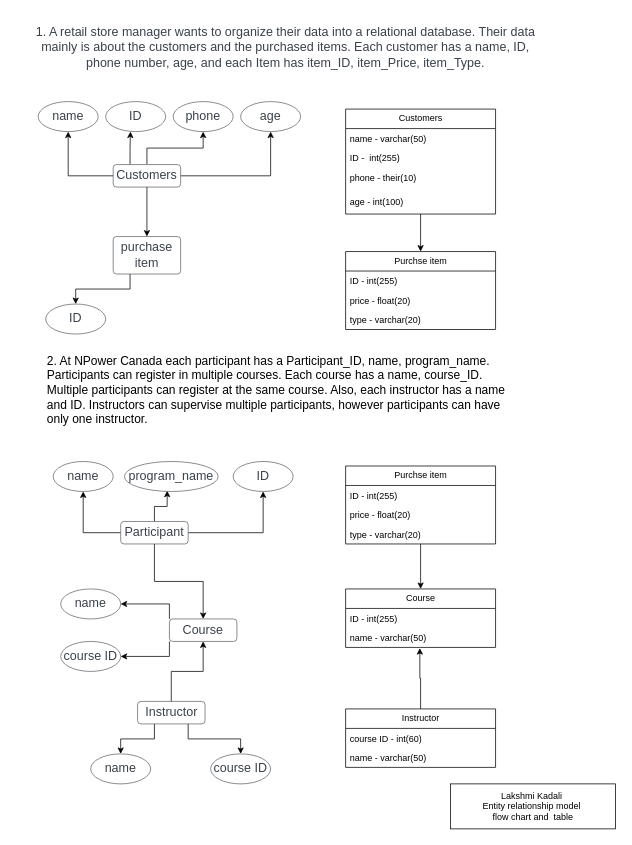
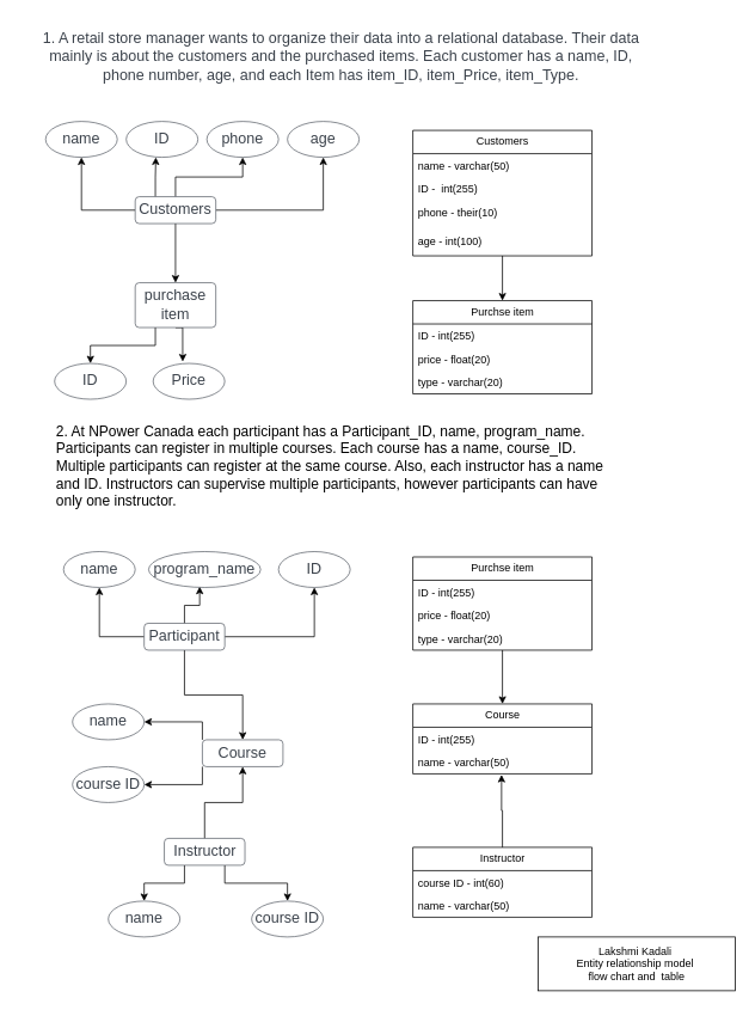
  <mxCell id="0" />
  <mxCell id="1" parent="0" />
  <mxCell id="2" style="edgeStyle=orthogonalEdgeStyle;rounded=0;orthogonalLoop=1;jettySize=auto;html=1;entryX=0.5;entryY=0;entryDx=0;entryDy=0;" edge="1" parent="1" source="3" target="9"><mxGeometry relative="1" as="geometry" /></mxCell>
  <mxCell id="3" value="Customers" style="swimlane;fontStyle=0;childLayout=stackLayout;horizontal=1;startSize=26;fillColor=none;horizontalStack=0;resizeParent=1;resizeParentMax=0;resizeLast=0;collapsible=1;marginBottom=0;html=1;" parent="1" vertex="1"><mxGeometry x="460" y="145" width="200" height="140" as="geometry"><mxRectangle x="470" y="140" width="60" height="30" as="alternateBounds" /></mxGeometry></mxCell>
  <mxCell id="4" value="name - varchar(50)" style="text;strokeColor=none;fillColor=none;align=left;verticalAlign=top;spacingLeft=4;spacingRight=4;overflow=hidden;rotatable=0;points=[[0,0.5],[1,0.5]];portConstraint=eastwest;whiteSpace=wrap;html=1;" parent="3" vertex="1"><mxGeometry y="26" width="200" height="26" as="geometry" /></mxCell>
  <mxCell id="5" value="ID -&amp;nbsp; int(255)" style="text;strokeColor=none;fillColor=none;align=left;verticalAlign=top;spacingLeft=4;spacingRight=4;overflow=hidden;rotatable=0;points=[[0,0.5],[1,0.5]];portConstraint=eastwest;whiteSpace=wrap;html=1;" parent="3" vertex="1"><mxGeometry y="52" width="200" height="26" as="geometry" /></mxCell>
  <mxCell id="6" value="phone - their(10)" style="text;strokeColor=none;fillColor=none;align=left;verticalAlign=top;spacingLeft=4;spacingRight=4;overflow=hidden;rotatable=0;points=[[0,0.5],[1,0.5]];portConstraint=eastwest;whiteSpace=wrap;html=1;" parent="3" vertex="1"><mxGeometry y="78" width="200" height="32" as="geometry" /></mxCell>
  <mxCell id="7" value="age - int(100)" style="text;strokeColor=none;fillColor=none;align=left;verticalAlign=top;spacingLeft=4;spacingRight=4;overflow=hidden;rotatable=0;points=[[0,0.5],[1,0.5]];portConstraint=eastwest;whiteSpace=wrap;html=1;" vertex="1" parent="3"><mxGeometry y="110" width="200" height="30" as="geometry" /></mxCell>
  <mxCell id="8" value="1. A retail store manager wants to organize their data into a relational database. Their data&#13;&#10;mainly is about the customers and the purchased items. Each customer has a name, ID,&#13;&#10;phone number, age, and each Item has item_ID, item_Price, item_Type." style="html=1;overflow=block;blockSpacing=1;whiteSpace=wrap;fontSize=16.7;fontColor=#3a414a;spacing=3.8;strokeColor=none;fillOpacity=0;fillColor=#ffffff;strokeWidth=0;lucidId=OHxDeE_QhsTc;" vertex="1" parent="1"><mxGeometry x="20" y="20" width="720" height="85" as="geometry" /></mxCell>
  <mxCell id="9" value="Purchse item" style="swimlane;fontStyle=0;childLayout=stackLayout;horizontal=1;startSize=26;fillColor=none;horizontalStack=0;resizeParent=1;resizeParentMax=0;resizeLast=0;collapsible=1;marginBottom=0;html=1;" vertex="1" parent="1"><mxGeometry x="460" y="335" width="200" height="104" as="geometry"><mxRectangle x="470" y="140" width="60" height="30" as="alternateBounds" /></mxGeometry></mxCell>
  <mxCell id="10" value="ID - int(255)" style="text;strokeColor=none;fillColor=none;align=left;verticalAlign=top;spacingLeft=4;spacingRight=4;overflow=hidden;rotatable=0;points=[[0,0.5],[1,0.5]];portConstraint=eastwest;whiteSpace=wrap;html=1;" vertex="1" parent="9"><mxGeometry y="26" width="200" height="26" as="geometry" /></mxCell>
  <mxCell id="11" value="price - float(20)" style="text;strokeColor=none;fillColor=none;align=left;verticalAlign=top;spacingLeft=4;spacingRight=4;overflow=hidden;rotatable=0;points=[[0,0.5],[1,0.5]];portConstraint=eastwest;whiteSpace=wrap;html=1;" vertex="1" parent="9"><mxGeometry y="52" width="200" height="26" as="geometry" /></mxCell>
  <mxCell id="12" value="type - varchar(20)" style="text;strokeColor=none;fillColor=none;align=left;verticalAlign=top;spacingLeft=4;spacingRight=4;overflow=hidden;rotatable=0;points=[[0,0.5],[1,0.5]];portConstraint=eastwest;whiteSpace=wrap;html=1;" vertex="1" parent="9"><mxGeometry y="78" width="200" height="26" as="geometry" /></mxCell>
  <mxCell id="13" style="edgeStyle=orthogonalEdgeStyle;rounded=0;orthogonalLoop=1;jettySize=auto;html=1;exitX=0;exitY=0.5;exitDx=0;exitDy=0;entryX=0.5;entryY=1;entryDx=0;entryDy=0;" edge="1" parent="1" source="18" target="22"><mxGeometry relative="1" as="geometry" /></mxCell>
  <mxCell id="14" style="edgeStyle=orthogonalEdgeStyle;rounded=0;orthogonalLoop=1;jettySize=auto;html=1;exitX=0.25;exitY=0;exitDx=0;exitDy=0;entryX=0.413;entryY=1;entryDx=0;entryDy=0;entryPerimeter=0;" edge="1" parent="1" source="18" target="23"><mxGeometry relative="1" as="geometry" /></mxCell>
  <mxCell id="15" style="edgeStyle=orthogonalEdgeStyle;rounded=0;orthogonalLoop=1;jettySize=auto;html=1;exitX=0.5;exitY=0;exitDx=0;exitDy=0;entryX=0.5;entryY=1;entryDx=0;entryDy=0;" edge="1" parent="1" source="18" target="24"><mxGeometry relative="1" as="geometry" /></mxCell>
  <mxCell id="16" style="edgeStyle=orthogonalEdgeStyle;rounded=0;orthogonalLoop=1;jettySize=auto;html=1;exitX=1;exitY=0.5;exitDx=0;exitDy=0;entryX=0.5;entryY=1;entryDx=0;entryDy=0;" edge="1" parent="1" source="18" target="25"><mxGeometry relative="1" as="geometry" /></mxCell>
  <mxCell id="17" style="edgeStyle=orthogonalEdgeStyle;rounded=0;orthogonalLoop=1;jettySize=auto;html=1;exitX=0.5;exitY=1;exitDx=0;exitDy=0;entryX=0.5;entryY=0;entryDx=0;entryDy=0;" edge="1" parent="1" source="18" target="21"><mxGeometry relative="1" as="geometry" /></mxCell>
  <mxCell id="18" value="Customers" style="html=1;overflow=block;blockSpacing=1;whiteSpace=wrap;fontSize=16.7;fontColor=#3a414a;spacing=3.8;strokeColor=#3a414a;strokeOpacity=100;rounded=1;absoluteArcSize=1;arcSize=9;strokeWidth=0.8;lucidId=mJxD23oTpsUl;" vertex="1" parent="1"><mxGeometry x="150" y="219" width="90" height="30" as="geometry" /></mxCell>
  <mxCell id="19" style="edgeStyle=orthogonalEdgeStyle;rounded=0;orthogonalLoop=1;jettySize=auto;html=1;exitX=0.25;exitY=1;exitDx=0;exitDy=0;entryX=0.5;entryY=0;entryDx=0;entryDy=0;" edge="1" parent="1" source="21" target="26"><mxGeometry relative="1" as="geometry" /></mxCell>
+ <mxCell id="20" style="edgeStyle=orthogonalEdgeStyle;rounded=0;orthogonalLoop=1;jettySize=auto;html=1;exitX=0.5;exitY=1;exitDx=0;exitDy=0;entryX=0.413;entryY=-0.05;entryDx=0;entryDy=0;entryPerimeter=0;" edge="1" parent="1" source="21" target="27"><mxGeometry relative="1" as="geometry" /></mxCell>
  <mxCell id="21" value="purchase item" style="html=1;overflow=block;blockSpacing=1;whiteSpace=wrap;fontSize=16.7;fontColor=#3a414a;spacing=3.8;strokeColor=#3a414a;strokeOpacity=100;rounded=1;absoluteArcSize=1;arcSize=9;strokeWidth=0.8;lucidId=rNxDLt_q4KZ6;" vertex="1" parent="1"><mxGeometry x="150" y="315" width="90" height="50" as="geometry" /></mxCell>
  <mxCell id="22" value="name" style="html=1;overflow=block;blockSpacing=1;whiteSpace=wrap;ellipse;fontSize=16.7;fontColor=#3a414a;spacing=3.8;strokeColor=#3a414a;strokeOpacity=100;rounded=1;absoluteArcSize=1;arcSize=9;strokeWidth=0.8;lucidId=nIxDYhJn6uGa;" vertex="1" parent="1"><mxGeometry x="50" y="135" width="80" height="40" as="geometry" /></mxCell>
  <mxCell id="23" value="ID" style="html=1;overflow=block;blockSpacing=1;whiteSpace=wrap;ellipse;fontSize=16.7;fontColor=#3a414a;spacing=3.8;strokeColor=#3a414a;strokeOpacity=100;rounded=1;absoluteArcSize=1;arcSize=9;strokeWidth=0.8;lucidId=nIxDYhJn6uGa;" vertex="1" parent="1"><mxGeometry x="140" y="135" width="80" height="40" as="geometry" /></mxCell>
  <mxCell id="24" value="phone" style="html=1;overflow=block;blockSpacing=1;whiteSpace=wrap;ellipse;fontSize=16.7;fontColor=#3a414a;spacing=3.8;strokeColor=#3a414a;strokeOpacity=100;rounded=1;absoluteArcSize=1;arcSize=9;strokeWidth=0.8;lucidId=nIxDYhJn6uGa;" vertex="1" parent="1"><mxGeometry x="230" y="135" width="80" height="40" as="geometry" /></mxCell>
  <mxCell id="25" value="age" style="html=1;overflow=block;blockSpacing=1;whiteSpace=wrap;ellipse;fontSize=16.7;fontColor=#3a414a;spacing=3.8;strokeColor=#3a414a;strokeOpacity=100;rounded=1;absoluteArcSize=1;arcSize=9;strokeWidth=0.8;lucidId=nIxDYhJn6uGa;" vertex="1" parent="1"><mxGeometry x="320" y="135" width="80" height="40" as="geometry" /></mxCell>
  <mxCell id="26" value="ID" style="html=1;overflow=block;blockSpacing=1;whiteSpace=wrap;ellipse;fontSize=16.7;fontColor=#3a414a;spacing=3.8;strokeColor=#3a414a;strokeOpacity=100;rounded=1;absoluteArcSize=1;arcSize=9;strokeWidth=0.8;lucidId=nIxDYhJn6uGa;" vertex="1" parent="1"><mxGeometry x="60" y="405" width="80" height="40" as="geometry" /></mxCell>
+ <mxCell id="27" value="Price" style="html=1;overflow=block;blockSpacing=1;whiteSpace=wrap;ellipse;fontSize=16.7;fontColor=#3a414a;spacing=3.8;strokeColor=#3a414a;strokeOpacity=100;rounded=1;absoluteArcSize=1;arcSize=9;strokeWidth=0.8;lucidId=nIxDYhJn6uGa;" vertex="1" parent="1"><mxGeometry x="170" y="405" width="80" height="40" as="geometry" /></mxCell>
  <mxCell id="28" value="2. At NPower Canada each participant has a Participant_ID, name, program_name.&#10;Participants can register in multiple courses. Each course has a name, course_ID.&#10;Multiple participants can register at the same course. Also, each instructor has a name&#10;and ID. Instructors can supervise multiple participants, however participants can have&#10;only one instructor." style="text;whiteSpace=wrap;html=1;fontSize=16;" vertex="1" parent="1"><mxGeometry x="60" y="465" width="640" height="110" as="geometry" /></mxCell>
  <mxCell id="29" style="edgeStyle=orthogonalEdgeStyle;rounded=0;orthogonalLoop=1;jettySize=auto;html=1;entryX=0.5;entryY=1;entryDx=0;entryDy=0;" edge="1" parent="1" source="33" target="34"><mxGeometry relative="1" as="geometry" /></mxCell>
  <mxCell id="30" style="edgeStyle=orthogonalEdgeStyle;rounded=0;orthogonalLoop=1;jettySize=auto;html=1;exitX=0.5;exitY=0;exitDx=0;exitDy=0;entryX=0.456;entryY=0.975;entryDx=0;entryDy=0;entryPerimeter=0;" edge="1" parent="1" source="33" target="35"><mxGeometry relative="1" as="geometry" /></mxCell>
  <mxCell id="31" style="edgeStyle=orthogonalEdgeStyle;rounded=0;orthogonalLoop=1;jettySize=auto;html=1;exitX=1;exitY=0.5;exitDx=0;exitDy=0;" edge="1" parent="1" source="33" target="36"><mxGeometry relative="1" as="geometry" /></mxCell>
  <mxCell id="32" style="edgeStyle=orthogonalEdgeStyle;rounded=0;orthogonalLoop=1;jettySize=auto;html=1;exitX=0.5;exitY=1;exitDx=0;exitDy=0;entryX=0.5;entryY=0;entryDx=0;entryDy=0;" edge="1" parent="1" source="33" target="39"><mxGeometry relative="1" as="geometry" /></mxCell>
  <mxCell id="33" value="Participant" style="html=1;overflow=block;blockSpacing=1;whiteSpace=wrap;fontSize=16.7;fontColor=#3a414a;spacing=3.8;strokeColor=#3a414a;strokeOpacity=100;rounded=1;absoluteArcSize=1;arcSize=9;strokeWidth=0.8;lucidId=mJxD23oTpsUl;" vertex="1" parent="1"><mxGeometry x="160" y="695" width="90" height="30" as="geometry" /></mxCell>
  <mxCell id="34" value="name" style="html=1;overflow=block;blockSpacing=1;whiteSpace=wrap;ellipse;fontSize=16.7;fontColor=#3a414a;spacing=3.8;strokeColor=#3a414a;strokeOpacity=100;rounded=1;absoluteArcSize=1;arcSize=9;strokeWidth=0.8;lucidId=nIxDYhJn6uGa;" vertex="1" parent="1"><mxGeometry x="70" y="615" width="80" height="40" as="geometry" /></mxCell>
  <mxCell id="35" value="program_name" style="html=1;overflow=block;blockSpacing=1;whiteSpace=wrap;ellipse;fontSize=16.7;fontColor=#3a414a;spacing=3.8;strokeColor=#3a414a;strokeOpacity=100;rounded=1;absoluteArcSize=1;arcSize=9;strokeWidth=0.8;lucidId=nIxDYhJn6uGa;" vertex="1" parent="1"><mxGeometry x="165" y="615" width="125" height="40" as="geometry" /></mxCell>
  <mxCell id="36" value="ID" style="html=1;overflow=block;blockSpacing=1;whiteSpace=wrap;ellipse;fontSize=16.7;fontColor=#3a414a;spacing=3.8;strokeColor=#3a414a;strokeOpacity=100;rounded=1;absoluteArcSize=1;arcSize=9;strokeWidth=0.8;lucidId=nIxDYhJn6uGa;" vertex="1" parent="1"><mxGeometry x="310" y="615" width="80" height="40" as="geometry" /></mxCell>
  <mxCell id="37" style="edgeStyle=orthogonalEdgeStyle;rounded=0;orthogonalLoop=1;jettySize=auto;html=1;exitX=0;exitY=0;exitDx=0;exitDy=0;entryX=1;entryY=0.5;entryDx=0;entryDy=0;" edge="1" parent="1" source="39" target="45"><mxGeometry relative="1" as="geometry" /></mxCell>
  <mxCell id="38" style="edgeStyle=orthogonalEdgeStyle;rounded=0;orthogonalLoop=1;jettySize=auto;html=1;exitX=0;exitY=1;exitDx=0;exitDy=0;entryX=1;entryY=0.5;entryDx=0;entryDy=0;" edge="1" parent="1" source="39" target="44"><mxGeometry relative="1" as="geometry" /></mxCell>
  <mxCell id="39" value="Course" style="html=1;overflow=block;blockSpacing=1;whiteSpace=wrap;fontSize=16.7;fontColor=#3a414a;spacing=3.8;strokeColor=#3a414a;strokeOpacity=100;rounded=1;absoluteArcSize=1;arcSize=9;strokeWidth=0.8;lucidId=mJxD23oTpsUl;" vertex="1" parent="1"><mxGeometry x="225" y="825" width="90" height="30" as="geometry" /></mxCell>
  <mxCell id="40" style="edgeStyle=orthogonalEdgeStyle;rounded=0;orthogonalLoop=1;jettySize=auto;html=1;entryX=0.5;entryY=1;entryDx=0;entryDy=0;" edge="1" parent="1" source="43" target="39"><mxGeometry relative="1" as="geometry"><mxPoint x="270" y="865" as="targetPoint" /></mxGeometry></mxCell>
  <mxCell id="41" style="edgeStyle=orthogonalEdgeStyle;rounded=0;orthogonalLoop=1;jettySize=auto;html=1;exitX=0.25;exitY=1;exitDx=0;exitDy=0;entryX=0.5;entryY=0;entryDx=0;entryDy=0;" edge="1" parent="1" source="43" target="46"><mxGeometry relative="1" as="geometry" /></mxCell>
  <mxCell id="42" style="edgeStyle=orthogonalEdgeStyle;rounded=0;orthogonalLoop=1;jettySize=auto;html=1;exitX=0.75;exitY=1;exitDx=0;exitDy=0;entryX=0.5;entryY=0;entryDx=0;entryDy=0;" edge="1" parent="1" source="43" target="47"><mxGeometry relative="1" as="geometry" /></mxCell>
  <mxCell id="43" value="Instructor" style="html=1;overflow=block;blockSpacing=1;whiteSpace=wrap;fontSize=16.7;fontColor=#3a414a;spacing=3.8;strokeColor=#3a414a;strokeOpacity=100;rounded=1;absoluteArcSize=1;arcSize=9;strokeWidth=0.8;lucidId=mJxD23oTpsUl;" vertex="1" parent="1"><mxGeometry x="182.5" y="935" width="90" height="30" as="geometry" /></mxCell>
  <mxCell id="44" value="course ID" style="html=1;overflow=block;blockSpacing=1;whiteSpace=wrap;ellipse;fontSize=16.7;fontColor=#3a414a;spacing=3.8;strokeColor=#3a414a;strokeOpacity=100;rounded=1;absoluteArcSize=1;arcSize=9;strokeWidth=0.8;lucidId=nIxDYhJn6uGa;" vertex="1" parent="1"><mxGeometry x="80" y="855" width="80" height="40" as="geometry" /></mxCell>
  <mxCell id="45" value="name" style="html=1;overflow=block;blockSpacing=1;whiteSpace=wrap;ellipse;fontSize=16.7;fontColor=#3a414a;spacing=3.8;strokeColor=#3a414a;strokeOpacity=100;rounded=1;absoluteArcSize=1;arcSize=9;strokeWidth=0.8;lucidId=nIxDYhJn6uGa;" vertex="1" parent="1"><mxGeometry x="80" y="785" width="80" height="40" as="geometry" /></mxCell>
  <mxCell id="46" value="name" style="html=1;overflow=block;blockSpacing=1;whiteSpace=wrap;ellipse;fontSize=16.7;fontColor=#3a414a;spacing=3.8;strokeColor=#3a414a;strokeOpacity=100;rounded=1;absoluteArcSize=1;arcSize=9;strokeWidth=0.8;lucidId=nIxDYhJn6uGa;" vertex="1" parent="1"><mxGeometry x="120" y="1005" width="80" height="40" as="geometry" /></mxCell>
  <mxCell id="47" value="course ID" style="html=1;overflow=block;blockSpacing=1;whiteSpace=wrap;ellipse;fontSize=16.7;fontColor=#3a414a;spacing=3.8;strokeColor=#3a414a;strokeOpacity=100;rounded=1;absoluteArcSize=1;arcSize=9;strokeWidth=0.8;lucidId=nIxDYhJn6uGa;" vertex="1" parent="1"><mxGeometry x="280" y="1005" width="80" height="40" as="geometry" /></mxCell>
  <mxCell id="48" style="edgeStyle=orthogonalEdgeStyle;rounded=0;orthogonalLoop=1;jettySize=auto;html=1;entryX=0.5;entryY=0;entryDx=0;entryDy=0;" edge="1" parent="1" source="49" target="53"><mxGeometry relative="1" as="geometry" /></mxCell>
  <mxCell id="49" value="Purchse item" style="swimlane;fontStyle=0;childLayout=stackLayout;horizontal=1;startSize=26;fillColor=none;horizontalStack=0;resizeParent=1;resizeParentMax=0;resizeLast=0;collapsible=1;marginBottom=0;html=1;" vertex="1" parent="1"><mxGeometry x="460" y="621" width="200" height="104" as="geometry"><mxRectangle x="470" y="140" width="60" height="30" as="alternateBounds" /></mxGeometry></mxCell>
  <mxCell id="50" value="ID - int(255)" style="text;strokeColor=none;fillColor=none;align=left;verticalAlign=top;spacingLeft=4;spacingRight=4;overflow=hidden;rotatable=0;points=[[0,0.5],[1,0.5]];portConstraint=eastwest;whiteSpace=wrap;html=1;" vertex="1" parent="49"><mxGeometry y="26" width="200" height="26" as="geometry" /></mxCell>
  <mxCell id="51" value="price - float(20)" style="text;strokeColor=none;fillColor=none;align=left;verticalAlign=top;spacingLeft=4;spacingRight=4;overflow=hidden;rotatable=0;points=[[0,0.5],[1,0.5]];portConstraint=eastwest;whiteSpace=wrap;html=1;" vertex="1" parent="49"><mxGeometry y="52" width="200" height="26" as="geometry" /></mxCell>
  <mxCell id="52" value="type - varchar(20)" style="text;strokeColor=none;fillColor=none;align=left;verticalAlign=top;spacingLeft=4;spacingRight=4;overflow=hidden;rotatable=0;points=[[0,0.5],[1,0.5]];portConstraint=eastwest;whiteSpace=wrap;html=1;" vertex="1" parent="49"><mxGeometry y="78" width="200" height="26" as="geometry" /></mxCell>
  <mxCell id="53" value="Course" style="swimlane;fontStyle=0;childLayout=stackLayout;horizontal=1;startSize=26;fillColor=none;horizontalStack=0;resizeParent=1;resizeParentMax=0;resizeLast=0;collapsible=1;marginBottom=0;html=1;" vertex="1" parent="1"><mxGeometry x="460" y="785" width="200" height="78" as="geometry"><mxRectangle x="470" y="140" width="60" height="30" as="alternateBounds" /></mxGeometry></mxCell>
  <mxCell id="54" value="ID - int(255)" style="text;strokeColor=none;fillColor=none;align=left;verticalAlign=top;spacingLeft=4;spacingRight=4;overflow=hidden;rotatable=0;points=[[0,0.5],[1,0.5]];portConstraint=eastwest;whiteSpace=wrap;html=1;" vertex="1" parent="53"><mxGeometry y="26" width="200" height="26" as="geometry" /></mxCell>
  <mxCell id="55" value="name - varchar(50)" style="text;strokeColor=none;fillColor=none;align=left;verticalAlign=top;spacingLeft=4;spacingRight=4;overflow=hidden;rotatable=0;points=[[0,0.5],[1,0.5]];portConstraint=eastwest;whiteSpace=wrap;html=1;" vertex="1" parent="53"><mxGeometry y="52" width="200" height="26" as="geometry" /></mxCell>
  <mxCell id="56" style="edgeStyle=orthogonalEdgeStyle;rounded=0;orthogonalLoop=1;jettySize=auto;html=1;entryX=0.495;entryY=1.038;entryDx=0;entryDy=0;entryPerimeter=0;" edge="1" parent="1" source="57" target="55"><mxGeometry relative="1" as="geometry"><mxPoint x="560" y="875" as="targetPoint" /></mxGeometry></mxCell>
  <mxCell id="57" value="Instructor" style="swimlane;fontStyle=0;childLayout=stackLayout;horizontal=1;startSize=26;fillColor=none;horizontalStack=0;resizeParent=1;resizeParentMax=0;resizeLast=0;collapsible=1;marginBottom=0;html=1;" vertex="1" parent="1"><mxGeometry x="460" y="945" width="200" height="78" as="geometry"><mxRectangle x="470" y="140" width="60" height="30" as="alternateBounds" /></mxGeometry></mxCell>
  <mxCell id="58" value="course ID - int(60)" style="text;strokeColor=none;fillColor=none;align=left;verticalAlign=top;spacingLeft=4;spacingRight=4;overflow=hidden;rotatable=0;points=[[0,0.5],[1,0.5]];portConstraint=eastwest;whiteSpace=wrap;html=1;" vertex="1" parent="57"><mxGeometry y="26" width="200" height="26" as="geometry" /></mxCell>
  <mxCell id="59" value="name - varchar(50)" style="text;strokeColor=none;fillColor=none;align=left;verticalAlign=top;spacingLeft=4;spacingRight=4;overflow=hidden;rotatable=0;points=[[0,0.5],[1,0.5]];portConstraint=eastwest;whiteSpace=wrap;html=1;" vertex="1" parent="57"><mxGeometry y="52" width="200" height="26" as="geometry" /></mxCell>
  <mxCell id="60" value="Lakshmi Kadali&amp;nbsp;&lt;br&gt;Entity relationship model&amp;nbsp;&lt;br&gt;flow chart and&amp;nbsp; table" style="rounded=0;whiteSpace=wrap;html=1;" vertex="1" parent="1"><mxGeometry x="600" y="1045" width="220" height="60" as="geometry" /></mxCell>
